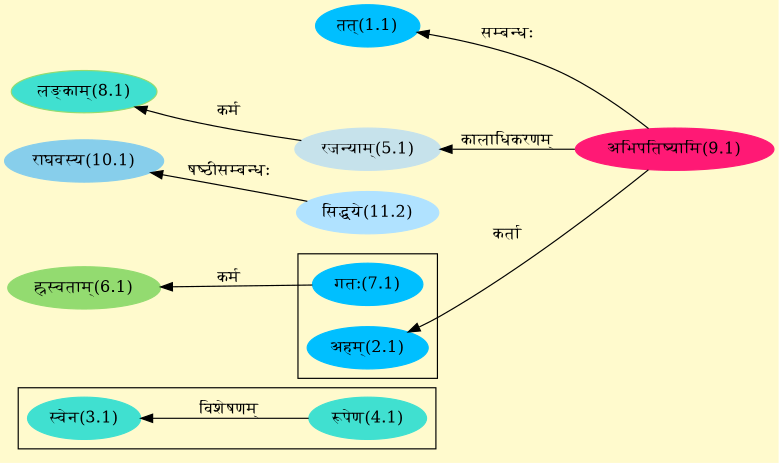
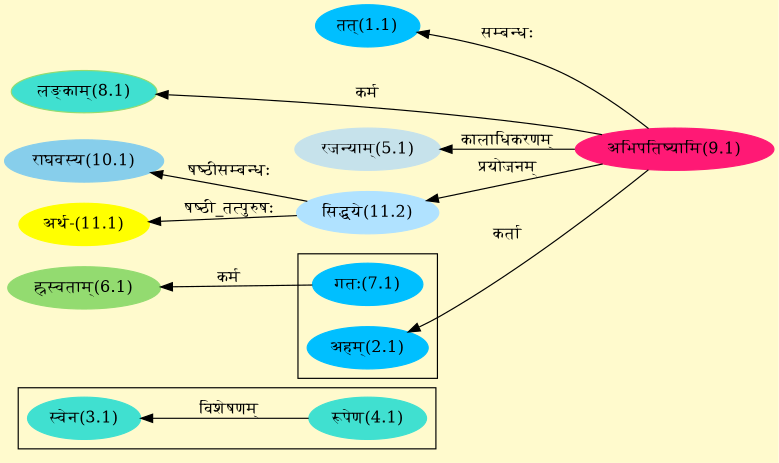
  digraph {
    bgcolor=lemonchiffon1
    compound=true
    rankdir=LR
    node [color="#00BFFF" style=filled]
    edge [dir=back]
    n1 [color="#40E0D0" label="स्वेन(3.1)"]
    n2 [color="#40E0D0" label="रूपेण(4.1)"]
    n3 [label="गतः(7.1)"]
    n4 [label="अहम्(2.1)"]
    n5 [color="#FF1975" label="अभिपतिष्यामि(9.1)"]
    n6 [label="तत्(1.1)"]
    n7 [color="#C6E2EB" label="रजन्याम्(5.1)"]
    n8 [color="#93DB70" label="ह्रस्वताम्(6.1)"]
    n9 [color="#93DB70" fillcolor="#40E0D0" label="लङ्काम्(8.1)"]
    n10 [color="#87CEEB" label="राघवस्य(10.1)"]
    n11 [color="#B0E2FF" label="सिद्धये(11.2)"]
+   n12 [color="#FFFF00" label="अर्थ-(11.1)"]
    subgraph cluster_1 {
      n1
      n2
    }
    subgraph cluster_2 {
      n3
      n4
    }
    n1 -> n2 [label="विशेषणम्"]
    n4 -> n5 [label="कर्ता"]
    n6 -> n5 [label="सम्बन्धः"]
    n7 -> n5 [label="कालाधिकरणम्"]
    n8 -> n3 [label="कर्म"]
-   n9 -> n7 [label="कर्म"]
+   n9 -> n5 [label="कर्म"]
    n10 -> n11 [label="षष्ठीसम्बन्धः"]
+   n11 -> n5 [label="प्रयोजनम्"]
+   n12 -> n11 [label="षष्ठी_तत्पुरुषः"]
  }
